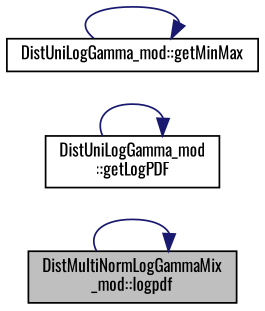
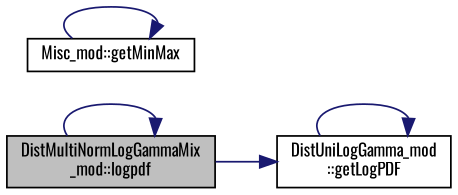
  digraph {
    fontname=Oswald
    rankdir=LR
    node [color=black fillcolor=white fontname=Oswald fontsize=10 shape=record style=filled]
    edge [color=midnightblue fontname=Oswald fontsize=10 labelfontname=Helvetica labelfontsize=10 style=solid]
    n1 [fillcolor=grey75 fontcolor=black height=0.2 label="DistMultiNormLogGammaMix\l_mod::logpdf" width=0.4]
    n2 [height=0.2 label="DistUniLogGamma_mod\l::getLogPDF" width=0.4]
-   n3 [height=0.2 label="DistUniLogGamma_mod::getMinMax" width=0.4]
+   n3 [height=0.2 label="Misc_mod::getMinMax" width=0.4]
    n1 -> n1
+   n1 -> n2
    n2 -> n2
    n3 -> n3
  }
